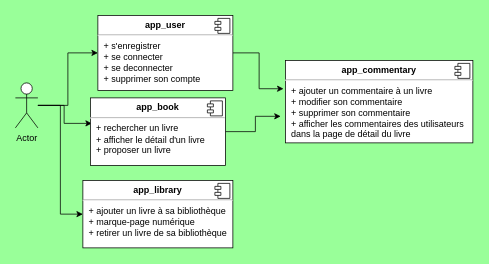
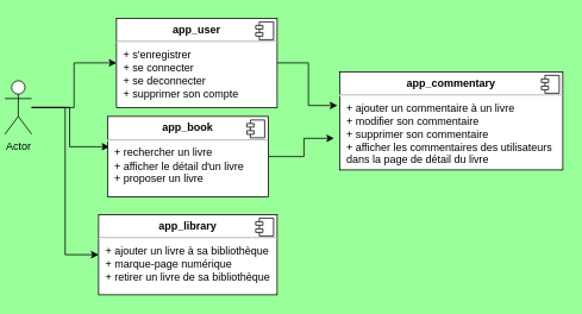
  <mxCell id="0" />
  <mxCell id="1" parent="0" />
  <mxCell id="2" style="edgeStyle=orthogonalEdgeStyle;rounded=0;orthogonalLoop=1;jettySize=auto;html=1;entryX=0;entryY=0.5;entryDx=0;entryDy=0;" parent="1" source="5" target="7" edge="1"><mxGeometry relative="1" as="geometry" /></mxCell>
  <mxCell id="3" style="edgeStyle=orthogonalEdgeStyle;rounded=0;orthogonalLoop=1;jettySize=auto;html=1;entryX=0.011;entryY=0.378;entryDx=0;entryDy=0;entryPerimeter=0;" parent="1" source="5" target="10" edge="1"><mxGeometry relative="1" as="geometry" /></mxCell>
  <mxCell id="4" style="edgeStyle=orthogonalEdgeStyle;rounded=0;orthogonalLoop=1;jettySize=auto;html=1;entryX=0;entryY=0.5;entryDx=0;entryDy=0;" parent="1" source="5" target="12" edge="1"><mxGeometry relative="1" as="geometry" /></mxCell>
- <mxCell id="5" value="Actor" style="shape=umlActor;verticalLabelPosition=bottom;verticalAlign=top;html=1;outlineConnect=0;" parent="1" vertex="1"><mxGeometry x="20" y="110" width="30" height="60" as="geometry" /></mxCell>
+ <mxCell id="5" value="Actor" style="shape=umlActor;verticalLabelPosition=bottom;verticalAlign=top;html=1;outlineConnect=0;" parent="1" vertex="1"><mxGeometry x="5" y="90" width="30" height="60" as="geometry" /></mxCell>
  <mxCell id="6" style="edgeStyle=orthogonalEdgeStyle;rounded=0;orthogonalLoop=1;jettySize=auto;html=1;entryX=-0.01;entryY=0.344;entryDx=0;entryDy=0;entryPerimeter=0;" edge="1" parent="1" source="7" target="14"><mxGeometry relative="1" as="geometry"><mxPoint x="370" y="110" as="targetPoint" /></mxGeometry></mxCell>
  <mxCell id="7" value="&lt;p style=&quot;margin: 0px ; margin-top: 6px ; text-align: center&quot;&gt;&lt;b&gt;app_user&lt;/b&gt;&lt;/p&gt;&lt;hr&gt;&lt;p style=&quot;margin: 0px ; margin-left: 8px&quot;&gt;+ s'enregistrer&lt;/p&gt;&lt;p style=&quot;margin: 0px ; margin-left: 8px&quot;&gt;+ se connecter&lt;/p&gt;&lt;p style=&quot;margin: 0px ; margin-left: 8px&quot;&gt;+ se deconnecter&lt;/p&gt;&lt;p style=&quot;margin: 0px ; margin-left: 8px&quot;&gt;+ supprimer son compte&lt;/p&gt;" style="align=left;overflow=fill;html=1;dropTarget=0;" parent="1" vertex="1"><mxGeometry x="130" y="20" width="180" height="100" as="geometry" /></mxCell>
  <mxCell id="8" value="" style="shape=component;jettyWidth=8;jettyHeight=4;" parent="7" vertex="1"><mxGeometry x="1" width="20" height="20" relative="1" as="geometry"><mxPoint x="-24" y="4" as="offset" /></mxGeometry></mxCell>
  <mxCell id="9" style="edgeStyle=orthogonalEdgeStyle;rounded=0;orthogonalLoop=1;jettySize=auto;html=1;entryX=-0.025;entryY=0.678;entryDx=0;entryDy=0;entryPerimeter=0;" edge="1" parent="1" source="10" target="14"><mxGeometry relative="1" as="geometry" /></mxCell>
  <mxCell id="10" value="&lt;p style=&quot;margin: 0px ; margin-top: 6px ; text-align: center&quot;&gt;&lt;b&gt;app_book&lt;/b&gt;&lt;/p&gt;&lt;hr&gt;&lt;p style=&quot;margin: 0px ; margin-left: 8px&quot;&gt;+ rechercher un livre&lt;/p&gt;&lt;p style=&quot;margin: 0px ; margin-left: 8px&quot;&gt;+ afficher le détail d'un livre&lt;/p&gt;&lt;p style=&quot;margin: 0px ; margin-left: 8px&quot;&gt;+ proposer un livre&lt;/p&gt;" style="align=left;overflow=fill;html=1;dropTarget=0;" parent="1" vertex="1"><mxGeometry x="120" y="130" width="180" height="90" as="geometry" /></mxCell>
  <mxCell id="11" value="" style="shape=component;jettyWidth=8;jettyHeight=4;" parent="10" vertex="1"><mxGeometry x="1" width="20" height="20" relative="1" as="geometry"><mxPoint x="-24" y="4" as="offset" /></mxGeometry></mxCell>
  <mxCell id="12" value="&lt;p style=&quot;margin: 0px ; margin-top: 6px ; text-align: center&quot;&gt;&lt;b&gt;app_library&lt;/b&gt;&lt;/p&gt;&lt;hr&gt;&lt;p style=&quot;margin: 0px ; margin-left: 8px&quot;&gt;+ ajouter un livre à sa bibliothèque&lt;br&gt;+ marque-page numérique&lt;/p&gt;&lt;p style=&quot;margin: 0px ; margin-left: 8px&quot;&gt;+ retirer un livre de sa bibliothèque&lt;/p&gt;" style="align=left;overflow=fill;html=1;dropTarget=0;" parent="1" vertex="1"><mxGeometry x="110" y="240" width="200" height="90" as="geometry" /></mxCell>
  <mxCell id="13" value="" style="shape=component;jettyWidth=8;jettyHeight=4;" parent="12" vertex="1"><mxGeometry x="1" width="20" height="20" relative="1" as="geometry"><mxPoint x="-24" y="4" as="offset" /></mxGeometry></mxCell>
  <mxCell id="14" value="&lt;p style=&quot;margin: 0px ; margin-top: 6px ; text-align: center&quot;&gt;&lt;b&gt;app_commentary&lt;/b&gt;&lt;/p&gt;&lt;hr&gt;&lt;p style=&quot;margin: 0px ; margin-left: 8px&quot;&gt;+ ajouter un commentaire à un livre&lt;br&gt;+ modifier son commentaire&lt;/p&gt;&lt;p style=&quot;margin: 0px ; margin-left: 8px&quot;&gt;+ supprimer son commentaire&lt;/p&gt;&lt;p style=&quot;margin: 0px ; margin-left: 8px&quot;&gt;+ afficher les commentaires des utilisateurs&amp;nbsp;&lt;/p&gt;&lt;p style=&quot;margin: 0px ; margin-left: 8px&quot;&gt;dans la page de détail du livre&lt;/p&gt;" style="align=left;overflow=fill;html=1;dropTarget=0;" vertex="1" parent="1"><mxGeometry x="380" y="80" width="250" height="110" as="geometry" /></mxCell>
  <mxCell id="15" value="" style="shape=component;jettyWidth=8;jettyHeight=4;" vertex="1" parent="14"><mxGeometry x="1" width="20" height="20" relative="1" as="geometry"><mxPoint x="-24" y="4" as="offset" /></mxGeometry></mxCell>
